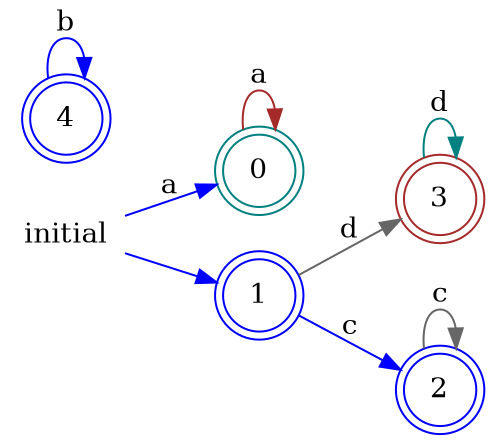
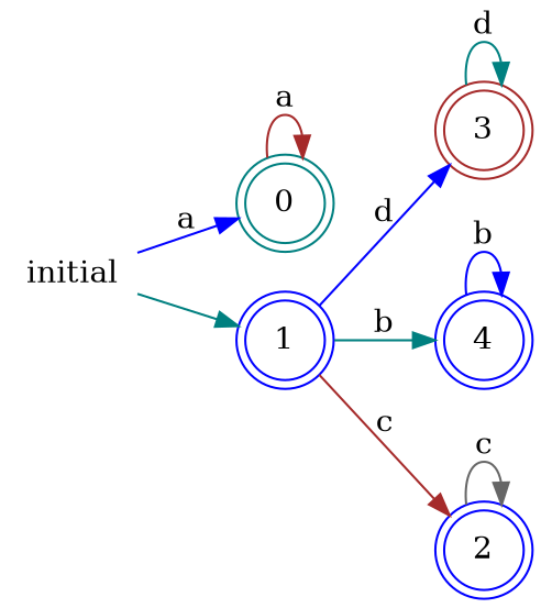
  digraph {
    rankdir=LR
    node [color=blue shape=doublecircle]
    edge [color=teal]
    0 [color=teal]
    3 [color=brown]
    1
    4
    2
    initial [shape=plaintext]
    0 -> 0 [color=brown label=a]
    3 -> 3 [label=d]
-   1 -> 3 [color=gray40 label=d]
-   1 -> 2 [color=blue label=c]
+   1 -> 3 [color=blue label=d]
+   1 -> 4 [label=b]
+   1 -> 2 [color=brown label=c]
    4 -> 4 [color=blue label=b]
    2 -> 2 [color=gray40 label=c]
    initial -> 0 [color=blue label=a]
-   initial -> 1 [color=blue]
+   initial -> 1
  }
